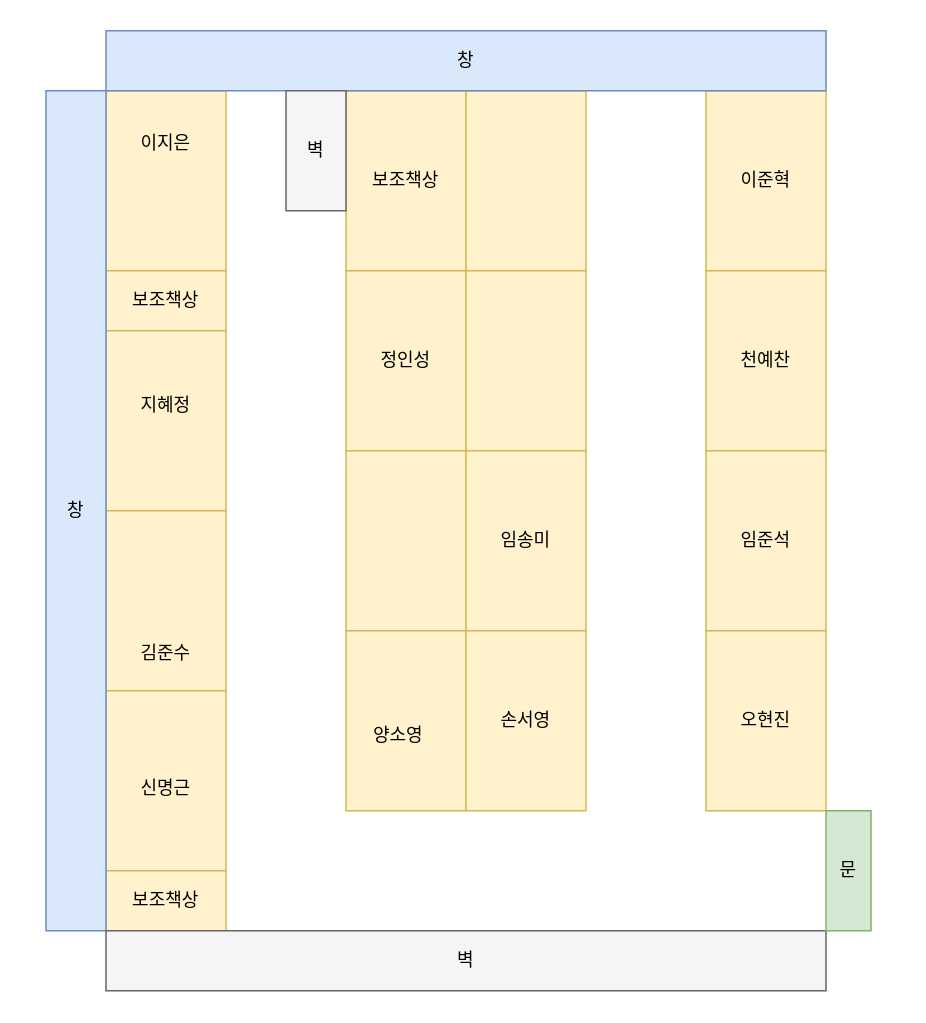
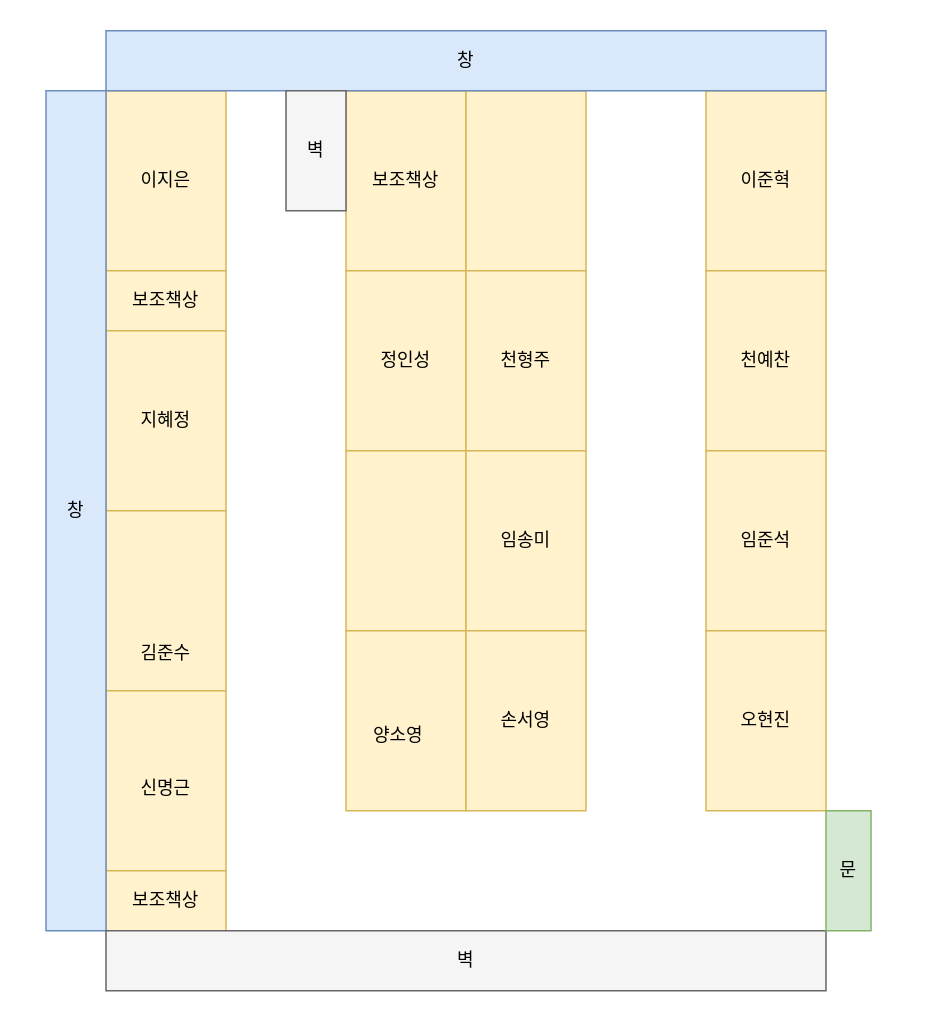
  <mxCell id="0" />
  <mxCell id="1" parent="0" />
  <mxCell id="2" value="" style="rounded=0;whiteSpace=wrap;html=1;fillColor=#fff2cc;strokeColor=#d6b656;" parent="1" vertex="1"><mxGeometry x="70" y="60" width="80" height="120" as="geometry" /></mxCell>
  <mxCell id="3" value="" style="rounded=0;whiteSpace=wrap;html=1;fillColor=#fff2cc;strokeColor=#d6b656;" parent="1" vertex="1"><mxGeometry x="70" y="180" width="80" height="40" as="geometry" /></mxCell>
  <mxCell id="4" value="" style="rounded=0;whiteSpace=wrap;html=1;fillColor=#fff2cc;strokeColor=#d6b656;" parent="1" vertex="1"><mxGeometry x="70" y="220" width="80" height="120" as="geometry" /></mxCell>
  <mxCell id="5" value="" style="rounded=0;whiteSpace=wrap;html=1;fillColor=#fff2cc;strokeColor=#d6b656;" parent="1" vertex="1"><mxGeometry x="70" y="340" width="80" height="120" as="geometry" /></mxCell>
  <mxCell id="6" value="" style="rounded=0;whiteSpace=wrap;html=1;fillColor=#fff2cc;strokeColor=#d6b656;" parent="1" vertex="1"><mxGeometry x="70" y="460" width="80" height="120" as="geometry" /></mxCell>
  <mxCell id="7" value="" style="rounded=0;whiteSpace=wrap;html=1;fillColor=#fff2cc;strokeColor=#d6b656;" parent="1" vertex="1"><mxGeometry x="70" y="580" width="80" height="40" as="geometry" /></mxCell>
  <mxCell id="8" value="" style="rounded=0;whiteSpace=wrap;html=1;fillColor=#fff2cc;strokeColor=#d6b656;" parent="1" vertex="1"><mxGeometry x="230" y="60" width="80" height="120" as="geometry" /></mxCell>
  <mxCell id="9" value="" style="rounded=0;whiteSpace=wrap;html=1;fillColor=#fff2cc;strokeColor=#d6b656;" parent="1" vertex="1"><mxGeometry x="230" y="180" width="80" height="120" as="geometry" /></mxCell>
  <mxCell id="10" value="" style="rounded=0;whiteSpace=wrap;html=1;fillColor=#fff2cc;strokeColor=#d6b656;" parent="1" vertex="1"><mxGeometry x="230" y="300" width="80" height="120" as="geometry" /></mxCell>
  <mxCell id="11" value="" style="rounded=0;whiteSpace=wrap;html=1;fillColor=#fff2cc;strokeColor=#d6b656;" parent="1" vertex="1"><mxGeometry x="230" y="420" width="80" height="120" as="geometry" /></mxCell>
  <mxCell id="12" value="" style="rounded=0;whiteSpace=wrap;html=1;fillColor=#fff2cc;strokeColor=#d6b656;" parent="1" vertex="1"><mxGeometry x="310" y="60" width="80" height="120" as="geometry" /></mxCell>
  <mxCell id="13" value="" style="rounded=0;whiteSpace=wrap;html=1;fillColor=#fff2cc;strokeColor=#d6b656;" parent="1" vertex="1"><mxGeometry x="310" y="180" width="80" height="120" as="geometry" /></mxCell>
  <mxCell id="14" value="" style="rounded=0;whiteSpace=wrap;html=1;fillColor=#fff2cc;strokeColor=#d6b656;" parent="1" vertex="1"><mxGeometry x="310" y="300" width="80" height="120" as="geometry" /></mxCell>
  <mxCell id="15" value="" style="rounded=0;whiteSpace=wrap;html=1;fillColor=#fff2cc;strokeColor=#d6b656;" parent="1" vertex="1"><mxGeometry x="310" y="420" width="80" height="120" as="geometry" /></mxCell>
  <mxCell id="16" value="" style="rounded=0;whiteSpace=wrap;html=1;fillColor=#fff2cc;strokeColor=#d6b656;" parent="1" vertex="1"><mxGeometry x="470" y="60" width="80" height="120" as="geometry" /></mxCell>
  <mxCell id="17" value="" style="rounded=0;whiteSpace=wrap;html=1;fillColor=#fff2cc;strokeColor=#d6b656;" parent="1" vertex="1"><mxGeometry x="470" y="180" width="80" height="120" as="geometry" /></mxCell>
  <mxCell id="18" value="" style="rounded=0;whiteSpace=wrap;html=1;fillColor=#fff2cc;strokeColor=#d6b656;" parent="1" vertex="1"><mxGeometry x="470" y="300" width="80" height="120" as="geometry" /></mxCell>
  <mxCell id="19" value="" style="rounded=0;whiteSpace=wrap;html=1;fillColor=#fff2cc;strokeColor=#d6b656;" parent="1" vertex="1"><mxGeometry x="470" y="420" width="80" height="120" as="geometry" /></mxCell>
  <mxCell id="20" value="" style="rounded=0;whiteSpace=wrap;html=1;fillColor=#dae8fc;strokeColor=#6c8ebf;" parent="1" vertex="1"><mxGeometry x="70" y="20" width="480" height="40" as="geometry" /></mxCell>
  <mxCell id="21" value="" style="rounded=0;whiteSpace=wrap;html=1;fillColor=#dae8fc;strokeColor=#6c8ebf;" parent="1" vertex="1"><mxGeometry x="30" y="60" width="40" height="560" as="geometry" /></mxCell>
  <mxCell id="22" value="" style="rounded=0;whiteSpace=wrap;html=1;fillColor=#f5f5f5;strokeColor=#666666;fontColor=#333333;" parent="1" vertex="1"><mxGeometry x="70" y="620" width="480" height="40" as="geometry" /></mxCell>
  <mxCell id="23" value="" style="rounded=0;whiteSpace=wrap;html=1;fillColor=#d5e8d4;strokeColor=#82b366;" parent="1" vertex="1"><mxGeometry x="550" y="540" width="30" height="80" as="geometry" /></mxCell>
  <mxCell id="24" value="창" style="text;html=1;align=center;verticalAlign=middle;whiteSpace=wrap;rounded=0;" parent="1" vertex="1"><mxGeometry x="280" y="25" width="60" height="30" as="geometry" /></mxCell>
  <mxCell id="25" value="창" style="text;html=1;align=center;verticalAlign=middle;whiteSpace=wrap;rounded=0;" parent="1" vertex="1"><mxGeometry x="20" y="325" width="60" height="30" as="geometry" /></mxCell>
- <mxCell id="26" value="이지은" style="text;html=1;align=center;verticalAlign=middle;whiteSpace=wrap;rounded=0;" parent="1" vertex="1"><mxGeometry x="80" y="80" width="60" height="30" as="geometry" /></mxCell>
- <mxCell id="27" value="지혜정" style="text;html=1;align=center;verticalAlign=middle;whiteSpace=wrap;rounded=0;" parent="1" vertex="1"><mxGeometry x="80" y="255" width="60" height="30" as="geometry" /></mxCell>
+ <mxCell id="26" value="이지은" style="text;html=1;align=center;verticalAlign=middle;whiteSpace=wrap;rounded=0;" parent="1" vertex="1"><mxGeometry x="80" y="105" width="60" height="30" as="geometry" /></mxCell>
+ <mxCell id="27" value="지혜정" style="text;html=1;align=center;verticalAlign=middle;whiteSpace=wrap;rounded=0;" parent="1" vertex="1"><mxGeometry x="80" y="265" width="60" height="30" as="geometry" /></mxCell>
  <mxCell id="28" value="김준수" style="text;html=1;align=center;verticalAlign=middle;whiteSpace=wrap;rounded=0;" parent="1" vertex="1"><mxGeometry x="80" y="420" width="60" height="30" as="geometry" /></mxCell>
  <mxCell id="29" value="신명근" style="text;html=1;align=center;verticalAlign=middle;whiteSpace=wrap;rounded=0;" parent="1" vertex="1"><mxGeometry x="80" y="510" width="60" height="30" as="geometry" /></mxCell>
  <mxCell id="30" value="양소영" style="text;html=1;align=center;verticalAlign=middle;whiteSpace=wrap;rounded=0;" parent="1" vertex="1"><mxGeometry x="235" y="475" width="60" height="30" as="geometry" /></mxCell>
  <mxCell id="31" value="정인성" style="text;html=1;align=center;verticalAlign=middle;whiteSpace=wrap;rounded=0;" parent="1" vertex="1"><mxGeometry x="240" y="225" width="60" height="30" as="geometry" /></mxCell>
  <mxCell id="32" value="보조책상" style="text;html=1;align=center;verticalAlign=middle;whiteSpace=wrap;rounded=0;" parent="1" vertex="1"><mxGeometry x="80" y="185" width="60" height="30" as="geometry" /></mxCell>
  <mxCell id="33" value="보조책상" style="text;html=1;align=center;verticalAlign=middle;whiteSpace=wrap;rounded=0;" parent="1" vertex="1"><mxGeometry x="80" y="585" width="60" height="30" as="geometry" /></mxCell>
  <mxCell id="34" value="보조책상" style="text;html=1;align=center;verticalAlign=middle;whiteSpace=wrap;rounded=0;" parent="1" vertex="1"><mxGeometry x="240" y="105" width="60" height="30" as="geometry" /></mxCell>
  <mxCell id="35" value="" style="rounded=0;whiteSpace=wrap;html=1;fillColor=#f5f5f5;strokeColor=#666666;fontColor=#333333;" parent="1" vertex="1"><mxGeometry x="190" y="60" width="40" height="80" as="geometry" /></mxCell>
  <mxCell id="36" value="벽" style="text;html=1;align=center;verticalAlign=middle;whiteSpace=wrap;rounded=0;" parent="1" vertex="1"><mxGeometry x="180" y="85" width="60" height="30" as="geometry" /></mxCell>
  <mxCell id="37" value="벽" style="text;html=1;align=center;verticalAlign=middle;whiteSpace=wrap;rounded=0;" parent="1" vertex="1"><mxGeometry x="280" y="625" width="60" height="30" as="geometry" /></mxCell>
  <mxCell id="38" value="문" style="text;html=1;align=center;verticalAlign=middle;whiteSpace=wrap;rounded=0;" parent="1" vertex="1"><mxGeometry x="535" y="565" width="60" height="30" as="geometry" /></mxCell>
+ <mxCell id="39" value="천형주" style="text;html=1;align=center;verticalAlign=middle;whiteSpace=wrap;rounded=0;" parent="1" vertex="1"><mxGeometry x="320" y="225" width="60" height="30" as="geometry" /></mxCell>
  <mxCell id="40" value="손서영" style="text;html=1;align=center;verticalAlign=middle;whiteSpace=wrap;rounded=0;" parent="1" vertex="1"><mxGeometry x="320" y="465" width="60" height="30" as="geometry" /></mxCell>
  <mxCell id="41" value="임송미" style="text;html=1;align=center;verticalAlign=middle;whiteSpace=wrap;rounded=0;" parent="1" vertex="1"><mxGeometry x="320" y="345" width="60" height="30" as="geometry" /></mxCell>
  <mxCell id="42" value="오현진" style="text;html=1;align=center;verticalAlign=middle;whiteSpace=wrap;rounded=0;" parent="1" vertex="1"><mxGeometry x="480" y="465" width="60" height="30" as="geometry" /></mxCell>
  <mxCell id="43" value="임준석" style="text;html=1;align=center;verticalAlign=middle;whiteSpace=wrap;rounded=0;" parent="1" vertex="1"><mxGeometry x="480" y="345" width="60" height="30" as="geometry" /></mxCell>
  <mxCell id="44" value="천예찬" style="text;html=1;align=center;verticalAlign=middle;whiteSpace=wrap;rounded=0;" parent="1" vertex="1"><mxGeometry x="480" y="225" width="60" height="30" as="geometry" /></mxCell>
  <mxCell id="45" value="이준혁" style="text;html=1;align=center;verticalAlign=middle;whiteSpace=wrap;rounded=0;" parent="1" vertex="1"><mxGeometry x="480" y="105" width="60" height="30" as="geometry" /></mxCell>
